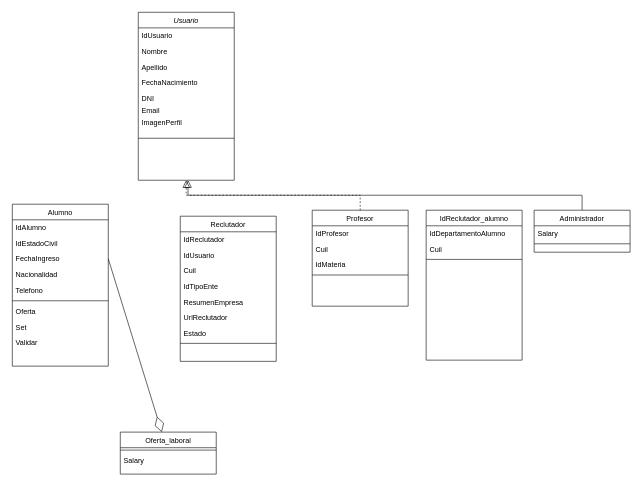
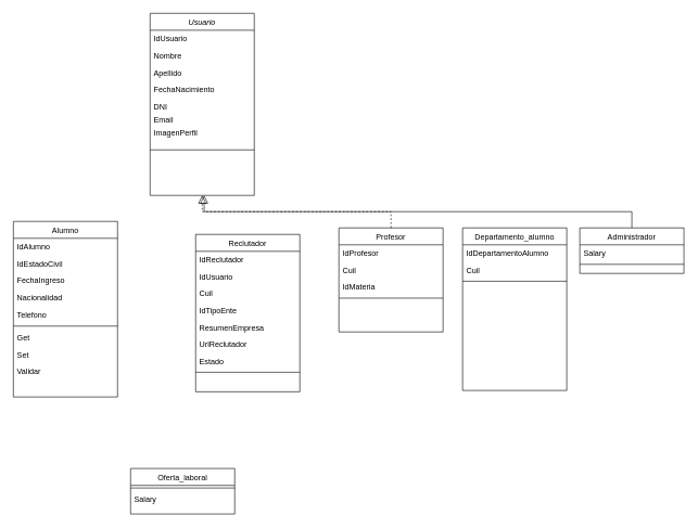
  <mxCell id="0" />
  <mxCell id="1" parent="0" />
  <mxCell id="2" value="Usuario" style="swimlane;fontStyle=2;align=center;verticalAlign=top;childLayout=stackLayout;horizontal=1;startSize=26;horizontalStack=0;resizeParent=1;resizeLast=0;collapsible=1;marginBottom=0;rounded=0;shadow=0;strokeWidth=1;" parent="1" vertex="1"><mxGeometry x="230" y="20" width="160" height="280" as="geometry"><mxRectangle x="230" y="140" width="160" height="26" as="alternateBounds" /></mxGeometry></mxCell>
  <mxCell id="3" value="IdUsuario " style="text;align=left;verticalAlign=top;spacingLeft=4;spacingRight=4;overflow=hidden;rotatable=0;points=[[0,0.5],[1,0.5]];portConstraint=eastwest;" parent="2" vertex="1"><mxGeometry y="26" width="160" height="26" as="geometry" /></mxCell>
  <mxCell id="4" value="Nombre" style="text;align=left;verticalAlign=top;spacingLeft=4;spacingRight=4;overflow=hidden;rotatable=0;points=[[0,0.5],[1,0.5]];portConstraint=eastwest;rounded=0;shadow=0;html=0;" parent="2" vertex="1"><mxGeometry y="52" width="160" height="26" as="geometry" /></mxCell>
  <mxCell id="5" value="Apellido&#10;" style="text;align=left;verticalAlign=top;spacingLeft=4;spacingRight=4;overflow=hidden;rotatable=0;points=[[0,0.5],[1,0.5]];portConstraint=eastwest;rounded=0;shadow=0;html=0;" parent="2" vertex="1"><mxGeometry y="78" width="160" height="26" as="geometry" /></mxCell>
  <mxCell id="6" value="FechaNacimiento" style="text;align=left;verticalAlign=top;spacingLeft=4;spacingRight=4;overflow=hidden;rotatable=0;points=[[0,0.5],[1,0.5]];portConstraint=eastwest;" parent="2" vertex="1"><mxGeometry y="104" width="160" height="26" as="geometry" /></mxCell>
  <mxCell id="7" value="DNI" style="text;align=left;verticalAlign=top;spacingLeft=4;spacingRight=4;overflow=hidden;rotatable=0;points=[[0,0.5],[1,0.5]];portConstraint=eastwest;" parent="2" vertex="1"><mxGeometry y="130" width="160" height="20" as="geometry" /></mxCell>
  <mxCell id="8" value="Email" style="text;align=left;verticalAlign=top;spacingLeft=4;spacingRight=4;overflow=hidden;rotatable=0;points=[[0,0.5],[1,0.5]];portConstraint=eastwest;" parent="2" vertex="1"><mxGeometry y="150" width="160" height="20" as="geometry" /></mxCell>
  <mxCell id="9" value="ImagenPerfil" style="text;align=left;verticalAlign=top;spacingLeft=4;spacingRight=4;overflow=hidden;rotatable=0;points=[[0,0.5],[1,0.5]];portConstraint=eastwest;" parent="2" vertex="1"><mxGeometry y="170" width="160" height="20" as="geometry" /></mxCell>
  <mxCell id="10" value="" style="line;html=1;strokeWidth=1;align=left;verticalAlign=middle;spacingTop=-1;spacingLeft=3;spacingRight=3;rotatable=0;labelPosition=right;points=[];portConstraint=eastwest;" parent="2" vertex="1"><mxGeometry y="190" width="160" height="40" as="geometry" /></mxCell>
  <mxCell id="11" value="Alumno" style="swimlane;fontStyle=0;align=center;verticalAlign=top;childLayout=stackLayout;horizontal=1;startSize=26;horizontalStack=0;resizeParent=1;resizeLast=0;collapsible=1;marginBottom=0;rounded=0;shadow=0;strokeWidth=1;" parent="1" vertex="1"><mxGeometry x="20" y="340" width="160" height="270" as="geometry"><mxRectangle x="130" y="380" width="160" height="26" as="alternateBounds" /></mxGeometry></mxCell>
  <mxCell id="12" value="IdAlumno" style="text;align=left;verticalAlign=top;spacingLeft=4;spacingRight=4;overflow=hidden;rotatable=0;points=[[0,0.5],[1,0.5]];portConstraint=eastwest;" parent="11" vertex="1"><mxGeometry y="26" width="160" height="26" as="geometry" /></mxCell>
  <mxCell id="13" value="IdEstadoCivil" style="text;align=left;verticalAlign=top;spacingLeft=4;spacingRight=4;overflow=hidden;rotatable=0;points=[[0,0.5],[1,0.5]];portConstraint=eastwest;rounded=0;shadow=0;html=0;" parent="11" vertex="1"><mxGeometry y="52" width="160" height="26" as="geometry" /></mxCell>
  <mxCell id="14" value="FechaIngreso" style="text;align=left;verticalAlign=top;spacingLeft=4;spacingRight=4;overflow=hidden;rotatable=0;points=[[0,0.5],[1,0.5]];portConstraint=eastwest;rounded=0;shadow=0;html=0;" parent="11" vertex="1"><mxGeometry y="78" width="160" height="26" as="geometry" /></mxCell>
  <mxCell id="15" value="Nacionalidad&#10;" style="text;align=left;verticalAlign=top;spacingLeft=4;spacingRight=4;overflow=hidden;rotatable=0;points=[[0,0.5],[1,0.5]];portConstraint=eastwest;rounded=0;shadow=0;html=0;" parent="11" vertex="1"><mxGeometry y="104" width="160" height="26" as="geometry" /></mxCell>
  <mxCell id="16" value="Telefono" style="text;align=left;verticalAlign=top;spacingLeft=4;spacingRight=4;overflow=hidden;rotatable=0;points=[[0,0.5],[1,0.5]];portConstraint=eastwest;rounded=0;shadow=0;html=0;" parent="11" vertex="1"><mxGeometry y="130" width="160" height="26" as="geometry" /></mxCell>
  <mxCell id="17" value="" style="line;html=1;strokeWidth=1;align=left;verticalAlign=middle;spacingTop=-1;spacingLeft=3;spacingRight=3;rotatable=0;labelPosition=right;points=[];portConstraint=eastwest;" parent="11" vertex="1"><mxGeometry y="156" width="160" height="10" as="geometry" /></mxCell>
- <mxCell id="18" value="Oferta" style="text;align=left;verticalAlign=top;spacingLeft=4;spacingRight=4;overflow=hidden;rotatable=0;points=[[0,0.5],[1,0.5]];portConstraint=eastwest;rounded=0;shadow=0;html=0;" parent="11" vertex="1"><mxGeometry y="166" width="160" height="26" as="geometry" /></mxCell>
+ <mxCell id="18" value="Get" style="text;align=left;verticalAlign=top;spacingLeft=4;spacingRight=4;overflow=hidden;rotatable=0;points=[[0,0.5],[1,0.5]];portConstraint=eastwest;rounded=0;shadow=0;html=0;" parent="11" vertex="1"><mxGeometry y="166" width="160" height="26" as="geometry" /></mxCell>
  <mxCell id="19" value="Set" style="text;align=left;verticalAlign=top;spacingLeft=4;spacingRight=4;overflow=hidden;rotatable=0;points=[[0,0.5],[1,0.5]];portConstraint=eastwest;rounded=0;shadow=0;html=0;" parent="11" vertex="1"><mxGeometry y="192" width="160" height="26" as="geometry" /></mxCell>
  <mxCell id="20" value="Validar" style="text;align=left;verticalAlign=top;spacingLeft=4;spacingRight=4;overflow=hidden;rotatable=0;points=[[0,0.5],[1,0.5]];portConstraint=eastwest;rounded=0;shadow=0;html=0;" parent="11" vertex="1"><mxGeometry y="218" width="160" height="26" as="geometry" /></mxCell>
  <mxCell id="21" value="Profesor" style="swimlane;fontStyle=0;align=center;verticalAlign=top;childLayout=stackLayout;horizontal=1;startSize=26;horizontalStack=0;resizeParent=1;resizeLast=0;collapsible=1;marginBottom=0;rounded=0;shadow=0;strokeWidth=1;" parent="1" vertex="1"><mxGeometry x="520" y="350" width="160" height="160" as="geometry"><mxRectangle x="340" y="380" width="170" height="26" as="alternateBounds" /></mxGeometry></mxCell>
  <mxCell id="22" value="IdProfesor" style="text;align=left;verticalAlign=top;spacingLeft=4;spacingRight=4;overflow=hidden;rotatable=0;points=[[0,0.5],[1,0.5]];portConstraint=eastwest;" parent="21" vertex="1"><mxGeometry y="26" width="160" height="26" as="geometry" /></mxCell>
  <mxCell id="23" value="Cuil" style="text;align=left;verticalAlign=top;spacingLeft=4;spacingRight=4;overflow=hidden;rotatable=0;points=[[0,0.5],[1,0.5]];portConstraint=eastwest;" parent="21" vertex="1"><mxGeometry y="52" width="160" height="26" as="geometry" /></mxCell>
  <mxCell id="24" value="IdMateria" style="text;align=left;verticalAlign=top;spacingLeft=4;spacingRight=4;overflow=hidden;rotatable=0;points=[[0,0.5],[1,0.5]];portConstraint=eastwest;" parent="21" vertex="1"><mxGeometry y="78" width="160" height="26" as="geometry" /></mxCell>
  <mxCell id="25" value="" style="line;html=1;strokeWidth=1;align=left;verticalAlign=middle;spacingTop=-1;spacingLeft=3;spacingRight=3;rotatable=0;labelPosition=right;points=[];portConstraint=eastwest;" parent="21" vertex="1"><mxGeometry y="104" width="160" height="8" as="geometry" /></mxCell>
  <mxCell id="26" value="" style="endArrow=block;endSize=10;endFill=0;shadow=0;strokeWidth=1;rounded=0;edgeStyle=elbowEdgeStyle;elbow=vertical;dashed=1;" parent="1" source="21" target="2" edge="1"><mxGeometry width="160" relative="1" as="geometry"><mxPoint x="220" y="363" as="sourcePoint" /><mxPoint x="320" y="261" as="targetPoint" /></mxGeometry></mxCell>
  <mxCell id="27" value="Reclutador" style="swimlane;fontStyle=0;align=center;verticalAlign=top;childLayout=stackLayout;horizontal=1;startSize=26;horizontalStack=0;resizeParent=1;resizeLast=0;collapsible=1;marginBottom=0;rounded=0;shadow=0;strokeWidth=1;" parent="1" vertex="1"><mxGeometry x="300" y="360" width="160" height="242" as="geometry"><mxRectangle x="340" y="380" width="170" height="26" as="alternateBounds" /></mxGeometry></mxCell>
  <mxCell id="28" value="IdReclutador" style="text;align=left;verticalAlign=top;spacingLeft=4;spacingRight=4;overflow=hidden;rotatable=0;points=[[0,0.5],[1,0.5]];portConstraint=eastwest;" parent="27" vertex="1"><mxGeometry y="26" width="160" height="26" as="geometry" /></mxCell>
  <mxCell id="29" value="IdUsuario" style="text;align=left;verticalAlign=top;spacingLeft=4;spacingRight=4;overflow=hidden;rotatable=0;points=[[0,0.5],[1,0.5]];portConstraint=eastwest;" parent="27" vertex="1"><mxGeometry y="52" width="160" height="26" as="geometry" /></mxCell>
  <mxCell id="30" value="Cuil" style="text;align=left;verticalAlign=top;spacingLeft=4;spacingRight=4;overflow=hidden;rotatable=0;points=[[0,0.5],[1,0.5]];portConstraint=eastwest;" parent="27" vertex="1"><mxGeometry y="78" width="160" height="26" as="geometry" /></mxCell>
  <mxCell id="31" value="IdTipoEnte" style="text;align=left;verticalAlign=top;spacingLeft=4;spacingRight=4;overflow=hidden;rotatable=0;points=[[0,0.5],[1,0.5]];portConstraint=eastwest;" parent="27" vertex="1"><mxGeometry y="104" width="160" height="26" as="geometry" /></mxCell>
  <mxCell id="32" value="ResumenEmpresa" style="text;align=left;verticalAlign=top;spacingLeft=4;spacingRight=4;overflow=hidden;rotatable=0;points=[[0,0.5],[1,0.5]];portConstraint=eastwest;" parent="27" vertex="1"><mxGeometry y="130" width="160" height="26" as="geometry" /></mxCell>
  <mxCell id="33" value="UrlReclutador" style="text;align=left;verticalAlign=top;spacingLeft=4;spacingRight=4;overflow=hidden;rotatable=0;points=[[0,0.5],[1,0.5]];portConstraint=eastwest;" parent="27" vertex="1"><mxGeometry y="156" width="160" height="26" as="geometry" /></mxCell>
  <mxCell id="34" value="Estado" style="text;align=left;verticalAlign=top;spacingLeft=4;spacingRight=4;overflow=hidden;rotatable=0;points=[[0,0.5],[1,0.5]];portConstraint=eastwest;" vertex="1" parent="27"><mxGeometry y="182" width="160" height="26" as="geometry" /></mxCell>
  <mxCell id="35" value="" style="line;html=1;strokeWidth=1;align=left;verticalAlign=middle;spacingTop=-1;spacingLeft=3;spacingRight=3;rotatable=0;labelPosition=right;points=[];portConstraint=eastwest;" parent="27" vertex="1"><mxGeometry y="208" width="160" height="8" as="geometry" /></mxCell>
- <mxCell id="36" value="IdReclutador_alumno" style="swimlane;fontStyle=0;align=center;verticalAlign=top;childLayout=stackLayout;horizontal=1;startSize=26;horizontalStack=0;resizeParent=1;resizeLast=0;collapsible=1;marginBottom=0;rounded=0;shadow=0;strokeWidth=1;" parent="1" vertex="1"><mxGeometry x="710" y="350" width="160" height="250" as="geometry"><mxRectangle x="340" y="380" width="170" height="26" as="alternateBounds" /></mxGeometry></mxCell>
+ <mxCell id="36" value="Departamento_alumno" style="swimlane;fontStyle=0;align=center;verticalAlign=top;childLayout=stackLayout;horizontal=1;startSize=26;horizontalStack=0;resizeParent=1;resizeLast=0;collapsible=1;marginBottom=0;rounded=0;shadow=0;strokeWidth=1;" parent="1" vertex="1"><mxGeometry x="710" y="350" width="160" height="250" as="geometry"><mxRectangle x="340" y="380" width="170" height="26" as="alternateBounds" /></mxGeometry></mxCell>
  <mxCell id="37" value="IdDepartamentoAlumno" style="text;align=left;verticalAlign=top;spacingLeft=4;spacingRight=4;overflow=hidden;rotatable=0;points=[[0,0.5],[1,0.5]];portConstraint=eastwest;" parent="36" vertex="1"><mxGeometry y="26" width="160" height="26" as="geometry" /></mxCell>
  <mxCell id="38" value="Cuil" style="text;align=left;verticalAlign=top;spacingLeft=4;spacingRight=4;overflow=hidden;rotatable=0;points=[[0,0.5],[1,0.5]];portConstraint=eastwest;" vertex="1" parent="36"><mxGeometry y="52" width="160" height="26" as="geometry" /></mxCell>
  <mxCell id="39" value="" style="line;html=1;strokeWidth=1;align=left;verticalAlign=middle;spacingTop=-1;spacingLeft=3;spacingRight=3;rotatable=0;labelPosition=right;points=[];portConstraint=eastwest;" parent="36" vertex="1"><mxGeometry y="78" width="160" height="8" as="geometry" /></mxCell>
  <mxCell id="40" value="Oferta_laboral" style="swimlane;fontStyle=0;align=center;verticalAlign=top;childLayout=stackLayout;horizontal=1;startSize=26;horizontalStack=0;resizeParent=1;resizeLast=0;collapsible=1;marginBottom=0;rounded=0;shadow=0;strokeWidth=1;" parent="1" vertex="1"><mxGeometry x="200" y="720" width="160" height="70" as="geometry"><mxRectangle x="340" y="380" width="170" height="26" as="alternateBounds" /></mxGeometry></mxCell>
  <mxCell id="41" value="" style="line;html=1;strokeWidth=1;align=left;verticalAlign=middle;spacingTop=-1;spacingLeft=3;spacingRight=3;rotatable=0;labelPosition=right;points=[];portConstraint=eastwest;" parent="40" vertex="1"><mxGeometry y="26" width="160" height="8" as="geometry" /></mxCell>
  <mxCell id="42" value="Salary" style="text;align=left;verticalAlign=top;spacingLeft=4;spacingRight=4;overflow=hidden;rotatable=0;points=[[0,0.5],[1,0.5]];portConstraint=eastwest;" parent="40" vertex="1"><mxGeometry y="34" width="160" height="26" as="geometry" /></mxCell>
- <mxCell id="43" value="" style="endArrow=diamondThin;endFill=0;endSize=24;html=1;rounded=0;exitX=1;exitY=0.5;exitDx=0;exitDy=0;" parent="1" source="14" target="40" edge="1"><mxGeometry width="160" relative="1" as="geometry"><mxPoint x="221.882" y="462" as="sourcePoint" /><mxPoint x="500" y="380" as="targetPoint" /></mxGeometry></mxCell>
  <mxCell id="44" value="" style="endArrow=block;endSize=10;endFill=0;shadow=0;strokeWidth=1;rounded=0;edgeStyle=elbowEdgeStyle;elbow=vertical;" parent="1" source="45" edge="1"><mxGeometry width="160" relative="1" as="geometry"><mxPoint x="780" y="360" as="sourcePoint" /><mxPoint x="313" y="300" as="targetPoint" /></mxGeometry></mxCell>
  <mxCell id="45" value="Administrador" style="swimlane;fontStyle=0;align=center;verticalAlign=top;childLayout=stackLayout;horizontal=1;startSize=26;horizontalStack=0;resizeParent=1;resizeLast=0;collapsible=1;marginBottom=0;rounded=0;shadow=0;strokeWidth=1;" parent="1" vertex="1"><mxGeometry x="890" y="350" width="160" height="70" as="geometry"><mxRectangle x="340" y="380" width="170" height="26" as="alternateBounds" /></mxGeometry></mxCell>
  <mxCell id="46" value="Salary" style="text;align=left;verticalAlign=top;spacingLeft=4;spacingRight=4;overflow=hidden;rotatable=0;points=[[0,0.5],[1,0.5]];portConstraint=eastwest;" parent="45" vertex="1"><mxGeometry y="26" width="160" height="26" as="geometry" /></mxCell>
  <mxCell id="47" value="" style="line;html=1;strokeWidth=1;align=left;verticalAlign=middle;spacingTop=-1;spacingLeft=3;spacingRight=3;rotatable=0;labelPosition=right;points=[];portConstraint=eastwest;" parent="45" vertex="1"><mxGeometry y="52" width="160" height="8" as="geometry" /></mxCell>
